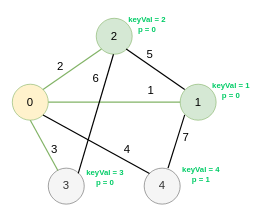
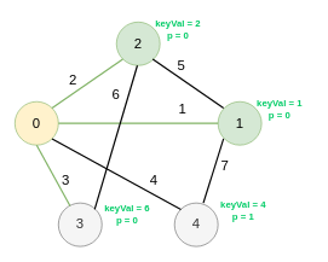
  <mxCell id="0" />
  <mxCell id="1" parent="0" />
  <mxCell id="2" value="&lt;font style=&quot;font-size: 19px&quot;&gt;0&lt;/font&gt;" style="ellipse;whiteSpace=wrap;html=1;aspect=fixed;fillColor=#fff2cc;strokeColor=#82b366;" vertex="1" parent="1"><mxGeometry x="20" y="140" width="60" height="60" as="geometry" /></mxCell>
  <mxCell id="3" value="&lt;font style=&quot;font-size: 19px&quot;&gt;1&lt;/font&gt;" style="ellipse;whiteSpace=wrap;html=1;aspect=fixed;fillColor=#d5e8d4;strokeColor=#82b366;" vertex="1" parent="1"><mxGeometry x="300" y="140" width="60" height="60" as="geometry" /></mxCell>
  <mxCell id="4" value="&lt;font style=&quot;font-size: 19px&quot;&gt;2&lt;/font&gt;" style="ellipse;whiteSpace=wrap;html=1;aspect=fixed;fillColor=#d5e8d4;strokeColor=#82b366;" vertex="1" parent="1"><mxGeometry x="160" y="30" width="60" height="60" as="geometry" /></mxCell>
  <mxCell id="5" value="&lt;font style=&quot;font-size: 19px&quot;&gt;3&lt;/font&gt;" style="ellipse;whiteSpace=wrap;html=1;aspect=fixed;fillColor=#f5f5f5;strokeColor=#666666;fontColor=#333333;" vertex="1" parent="1"><mxGeometry x="80" y="280" width="60" height="60" as="geometry" /></mxCell>
  <mxCell id="6" value="&lt;font style=&quot;font-size: 19px&quot;&gt;4&lt;/font&gt;" style="ellipse;whiteSpace=wrap;html=1;aspect=fixed;fillColor=#f5f5f5;strokeColor=#666666;fontColor=#333333;" vertex="1" parent="1"><mxGeometry x="240" y="280" width="60" height="60" as="geometry" /></mxCell>
  <mxCell id="7" value="" style="endArrow=none;html=1;rounded=0;fontSize=19;exitX=1;exitY=0.5;exitDx=0;exitDy=0;entryX=0;entryY=0.5;entryDx=0;entryDy=0;strokeWidth=2;fillColor=#d5e8d4;strokeColor=#82b366;" edge="1" parent="1" source="2" target="3"><mxGeometry width="50" height="50" relative="1" as="geometry"><mxPoint x="210" y="230" as="sourcePoint" /><mxPoint x="260" y="180" as="targetPoint" /></mxGeometry></mxCell>
  <mxCell id="8" value="1" style="edgeLabel;html=1;align=center;verticalAlign=middle;resizable=0;points=[];fontSize=19;" vertex="1" connectable="0" parent="7"><mxGeometry x="-0.209" y="-1" relative="1" as="geometry"><mxPoint x="83" y="-21" as="offset" /></mxGeometry></mxCell>
  <mxCell id="9" value="" style="endArrow=none;html=1;rounded=0;fontSize=19;exitX=1;exitY=0;exitDx=0;exitDy=0;entryX=0;entryY=1;entryDx=0;entryDy=0;strokeWidth=2;fillColor=#d5e8d4;strokeColor=#82b366;" edge="1" parent="1" source="2" target="4"><mxGeometry width="50" height="50" relative="1" as="geometry"><mxPoint x="210" y="230" as="sourcePoint" /><mxPoint x="260" y="180" as="targetPoint" /></mxGeometry></mxCell>
  <mxCell id="10" value="2" style="edgeLabel;html=1;align=center;verticalAlign=middle;resizable=0;points=[];fontSize=19;" vertex="1" connectable="0" parent="9"><mxGeometry x="-0.262" y="-1" relative="1" as="geometry"><mxPoint x="-8" y="-15" as="offset" /></mxGeometry></mxCell>
  <mxCell id="11" value="" style="endArrow=none;html=1;rounded=0;fontSize=19;exitX=1;exitY=1;exitDx=0;exitDy=0;entryX=0;entryY=0;entryDx=0;entryDy=0;strokeWidth=2;" edge="1" parent="1" source="2" target="6"><mxGeometry width="50" height="50" relative="1" as="geometry"><mxPoint x="210" y="230" as="sourcePoint" /><mxPoint x="260" y="180" as="targetPoint" /></mxGeometry></mxCell>
  <mxCell id="12" value="4" style="edgeLabel;html=1;align=center;verticalAlign=middle;resizable=0;points=[];fontSize=19;" vertex="1" connectable="0" parent="11"><mxGeometry x="0.516" y="2" relative="1" as="geometry"><mxPoint x="3" y="-14" as="offset" /></mxGeometry></mxCell>
  <mxCell id="13" value="" style="endArrow=none;html=1;rounded=0;fontSize=19;exitX=0.5;exitY=1;exitDx=0;exitDy=0;entryX=0.267;entryY=0.067;entryDx=0;entryDy=0;entryPerimeter=0;strokeWidth=2;fillColor=#d5e8d4;strokeColor=#82b366;" edge="1" parent="1" source="2" target="5"><mxGeometry width="50" height="50" relative="1" as="geometry"><mxPoint x="210" y="230" as="sourcePoint" /><mxPoint x="260" y="180" as="targetPoint" /></mxGeometry></mxCell>
  <mxCell id="14" value="3" style="edgeLabel;html=1;align=center;verticalAlign=middle;resizable=0;points=[];fontSize=19;" vertex="1" connectable="0" parent="13"><mxGeometry x="0.43" relative="1" as="geometry"><mxPoint x="7" y="-10" as="offset" /></mxGeometry></mxCell>
  <mxCell id="15" value="" style="endArrow=none;html=1;rounded=0;fontSize=19;entryX=0;entryY=1;entryDx=0;entryDy=0;exitX=0.683;exitY=0;exitDx=0;exitDy=0;exitPerimeter=0;strokeWidth=2;" edge="1" parent="1"><mxGeometry width="50" height="50" relative="1" as="geometry"><mxPoint x="279.77" y="280" as="sourcePoint" /><mxPoint x="307.577" y="191.213" as="targetPoint" /></mxGeometry></mxCell>
  <mxCell id="16" value="7" style="edgeLabel;html=1;align=center;verticalAlign=middle;resizable=0;points=[];fontSize=19;" vertex="1" connectable="0" parent="15"><mxGeometry x="0.29" y="-4" relative="1" as="geometry"><mxPoint x="7" y="6" as="offset" /></mxGeometry></mxCell>
  <mxCell id="17" value="" style="endArrow=none;html=1;rounded=0;fontSize=19;entryX=0;entryY=0;entryDx=0;entryDy=0;exitX=1;exitY=1;exitDx=0;exitDy=0;strokeWidth=2;fillColor=#d5e8d4;strokeColor=#000000;" edge="1" parent="1"><mxGeometry width="50" height="50" relative="1" as="geometry"><mxPoint x="210.003" y="81.213" as="sourcePoint" /><mxPoint x="307.577" y="148.787" as="targetPoint" /></mxGeometry></mxCell>
  <mxCell id="18" value="5" style="edgeLabel;html=1;align=center;verticalAlign=middle;resizable=0;points=[];fontSize=19;" vertex="1" connectable="0" parent="17"><mxGeometry x="-0.286" y="2" relative="1" as="geometry"><mxPoint x="3" y="-13" as="offset" /></mxGeometry></mxCell>
  <mxCell id="19" value="" style="endArrow=none;html=1;rounded=0;fontSize=19;entryX=0.5;entryY=1;entryDx=0;entryDy=0;exitX=1;exitY=0;exitDx=0;exitDy=0;strokeWidth=2;" edge="1" parent="1"><mxGeometry width="50" height="50" relative="1" as="geometry"><mxPoint x="130.003" y="288.787" as="sourcePoint" /><mxPoint x="188.79" y="90" as="targetPoint" /></mxGeometry></mxCell>
  <mxCell id="20" value="6" style="edgeLabel;html=1;align=center;verticalAlign=middle;resizable=0;points=[];fontSize=19;" vertex="1" connectable="0" parent="19"><mxGeometry x="0.499" y="-1" relative="1" as="geometry"><mxPoint x="-16" y="-10" as="offset" /></mxGeometry></mxCell>
  <mxCell id="21" value="&lt;div style=&quot;font-size: 13px;&quot;&gt;&lt;font style=&quot;font-size: 13px;&quot; color=&quot;#00CC66&quot;&gt;&lt;b style=&quot;font-size: 13px;&quot;&gt;&lt;font style=&quot;font-size: 13px;&quot;&gt;keyVal = 2&lt;/font&gt;&lt;/b&gt;&lt;/font&gt;&lt;/div&gt;&lt;div style=&quot;font-size: 13px;&quot;&gt;&lt;font style=&quot;font-size: 13px;&quot; color=&quot;#00CC66&quot;&gt;&lt;b style=&quot;font-size: 13px;&quot;&gt;&lt;font style=&quot;font-size: 13px;&quot;&gt;p = 0&lt;/font&gt;&lt;/b&gt;&lt;/font&gt;&lt;/div&gt;" style="text;html=1;strokeColor=none;fillColor=none;align=center;verticalAlign=middle;whiteSpace=wrap;rounded=0;fontSize=13;fontColor=#000000;" vertex="1" parent="1"><mxGeometry x="200" y="20" width="90" height="40" as="geometry" /></mxCell>
  <mxCell id="22" value="&lt;div style=&quot;font-size: 13px;&quot;&gt;&lt;font style=&quot;font-size: 13px;&quot; color=&quot;#00CC66&quot;&gt;&lt;b style=&quot;font-size: 13px;&quot;&gt;&lt;font style=&quot;font-size: 13px;&quot;&gt;keyVal = 1&lt;/font&gt;&lt;/b&gt;&lt;/font&gt;&lt;/div&gt;&lt;div style=&quot;font-size: 13px;&quot;&gt;&lt;font style=&quot;font-size: 13px;&quot; color=&quot;#00CC66&quot;&gt;&lt;b style=&quot;font-size: 13px;&quot;&gt;&lt;font style=&quot;font-size: 13px;&quot;&gt;p = 0&lt;/font&gt;&lt;/b&gt;&lt;/font&gt;&lt;/div&gt;" style="text;html=1;strokeColor=none;fillColor=none;align=center;verticalAlign=middle;whiteSpace=wrap;rounded=0;fontSize=13;fontColor=#000000;" vertex="1" parent="1"><mxGeometry x="340" y="130" width="90" height="40" as="geometry" /></mxCell>
  <mxCell id="23" value="&lt;div style=&quot;font-size: 13px;&quot;&gt;&lt;font style=&quot;font-size: 13px;&quot; color=&quot;#00CC66&quot;&gt;&lt;b style=&quot;font-size: 13px;&quot;&gt;&lt;font style=&quot;font-size: 13px;&quot;&gt;keyVal = 4&lt;/font&gt;&lt;/b&gt;&lt;/font&gt;&lt;/div&gt;&lt;div style=&quot;font-size: 13px;&quot;&gt;&lt;font style=&quot;font-size: 13px;&quot; color=&quot;#00CC66&quot;&gt;&lt;b style=&quot;font-size: 13px;&quot;&gt;&lt;font style=&quot;font-size: 13px;&quot;&gt;p = 1&lt;/font&gt;&lt;/b&gt;&lt;/font&gt;&lt;/div&gt;" style="text;html=1;strokeColor=none;fillColor=none;align=center;verticalAlign=middle;whiteSpace=wrap;rounded=0;fontSize=13;fontColor=#000000;" vertex="1" parent="1"><mxGeometry x="290" y="270" width="90" height="40" as="geometry" /></mxCell>
- <mxCell id="24" value="&lt;div style=&quot;font-size: 13px;&quot;&gt;&lt;font style=&quot;font-size: 13px;&quot; color=&quot;#00CC66&quot;&gt;&lt;b style=&quot;font-size: 13px;&quot;&gt;&lt;font style=&quot;font-size: 13px;&quot;&gt;keyVal = 3&lt;/font&gt;&lt;/b&gt;&lt;/font&gt;&lt;/div&gt;&lt;div style=&quot;font-size: 13px;&quot;&gt;&lt;font style=&quot;font-size: 13px;&quot; color=&quot;#00CC66&quot;&gt;&lt;b style=&quot;font-size: 13px;&quot;&gt;&lt;font style=&quot;font-size: 13px;&quot;&gt;p = 0&lt;/font&gt;&lt;/b&gt;&lt;/font&gt;&lt;/div&gt;" style="text;html=1;strokeColor=none;fillColor=none;align=center;verticalAlign=middle;whiteSpace=wrap;rounded=0;fontSize=13;fontColor=#000000;" vertex="1" parent="1"><mxGeometry x="130" y="280" width="90" height="30" as="geometry" /></mxCell>
+ <mxCell id="24" value="&lt;div style=&quot;font-size: 13px;&quot;&gt;&lt;font style=&quot;font-size: 13px;&quot; color=&quot;#00CC66&quot;&gt;&lt;b style=&quot;font-size: 13px;&quot;&gt;&lt;font style=&quot;font-size: 13px;&quot;&gt;keyVal = 6&lt;/font&gt;&lt;/b&gt;&lt;/font&gt;&lt;/div&gt;&lt;div style=&quot;font-size: 13px;&quot;&gt;&lt;font style=&quot;font-size: 13px;&quot; color=&quot;#00CC66&quot;&gt;&lt;b style=&quot;font-size: 13px;&quot;&gt;&lt;font style=&quot;font-size: 13px;&quot;&gt;p = 0&lt;/font&gt;&lt;/b&gt;&lt;/font&gt;&lt;/div&gt;" style="text;html=1;strokeColor=none;fillColor=none;align=center;verticalAlign=middle;whiteSpace=wrap;rounded=0;fontSize=13;fontColor=#000000;" vertex="1" parent="1"><mxGeometry x="130" y="280" width="90" height="30" as="geometry" /></mxCell>
